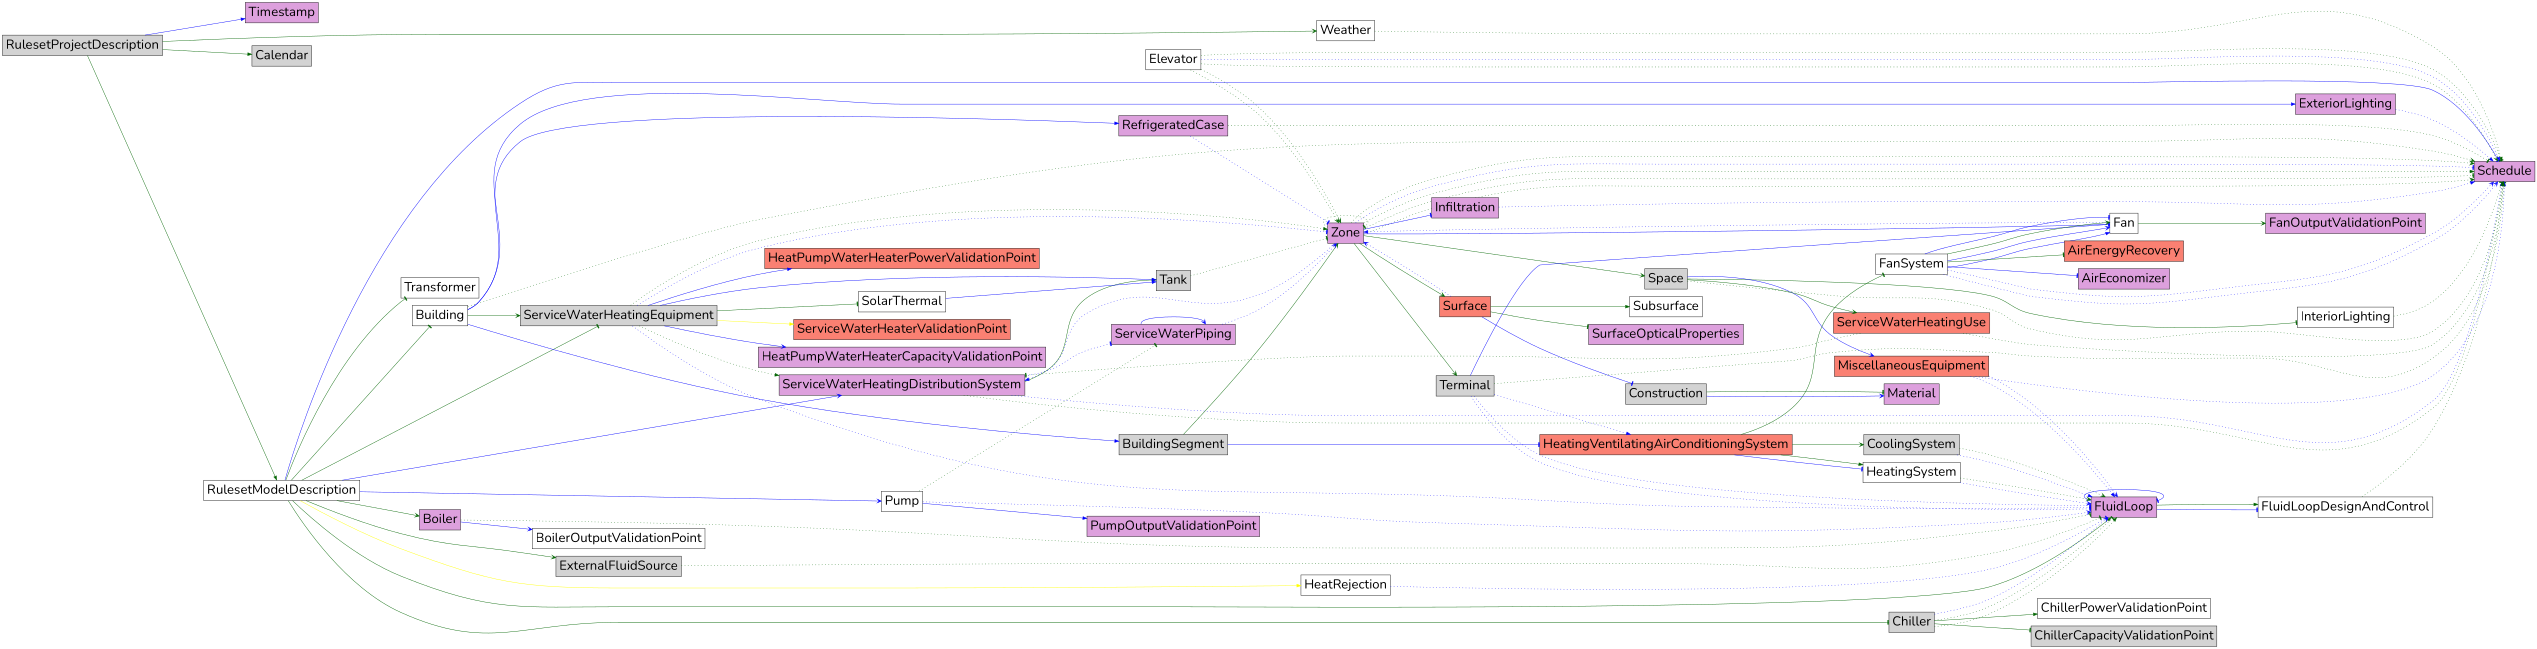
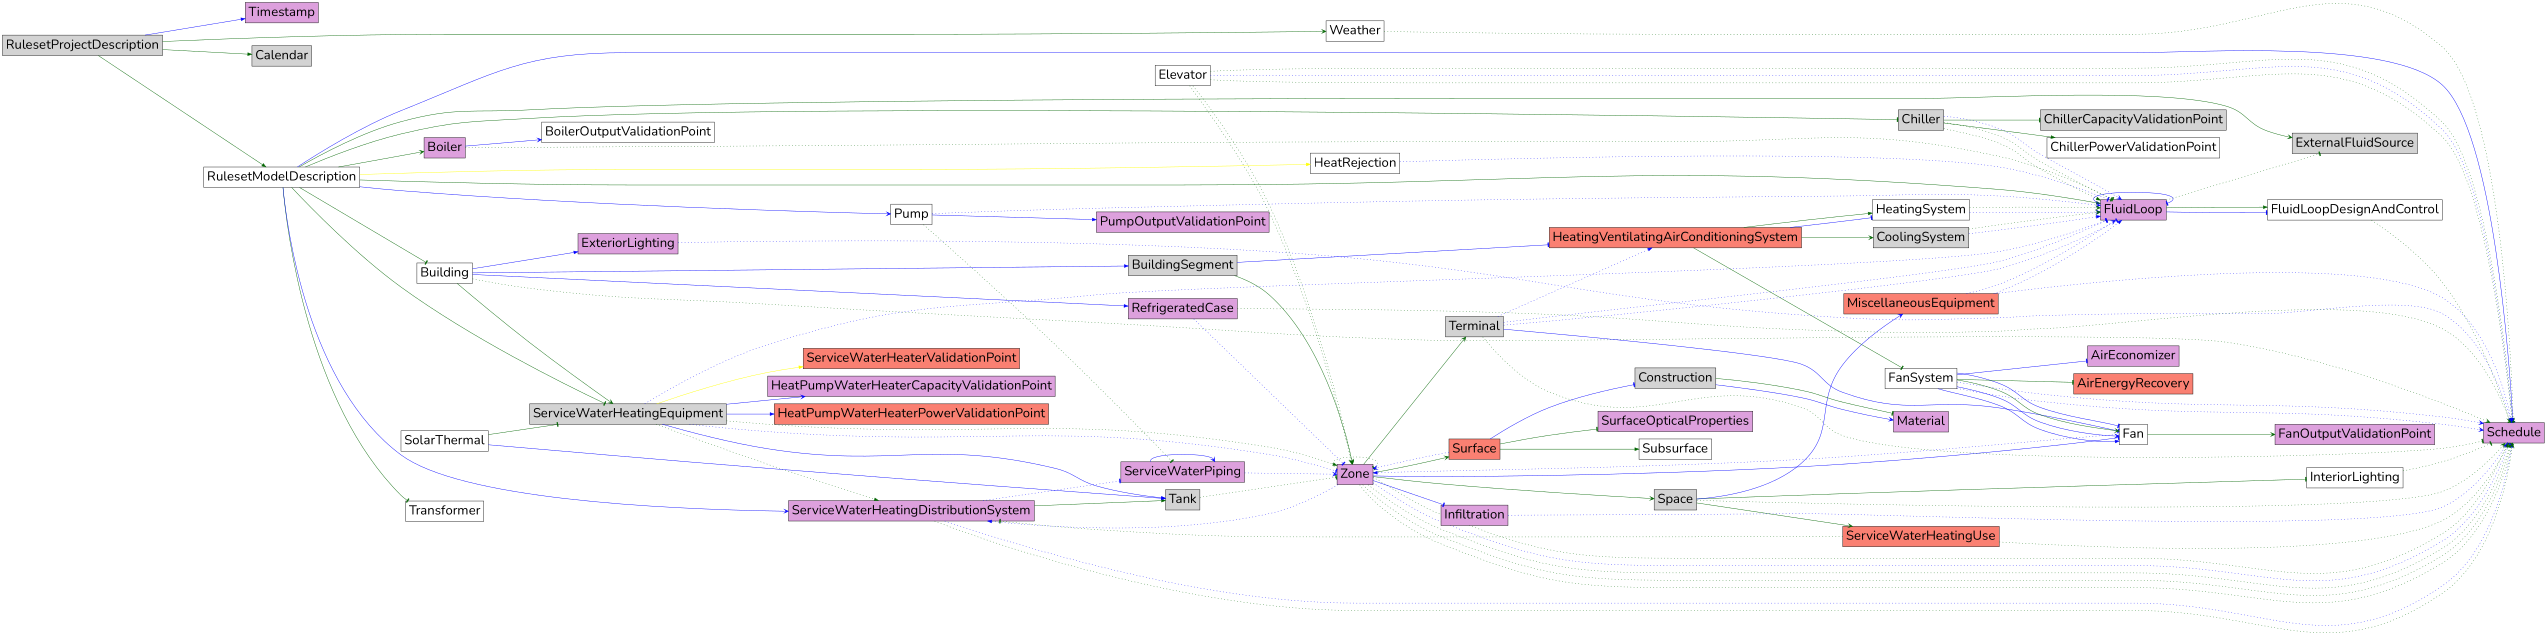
  digraph {
    fontname=Nunito
    rankdir=LR
    ranksep=1.4
    node [fillcolor=plum fontname=Nunito fontsize=32 shape=box style=filled]
    edge [arrowhead=tee color=darkgreen fontname=Nunito]
    RulesetProjectDescription [fillcolor=lightgrey height=0.7]
    Timestamp [height=0.7]
    RulesetModelDescription [fillcolor=white height=0.7]
    Calendar [fillcolor=lightgrey height=0.7]
    Weather [fillcolor=white height=0.7]
    Transformer [fillcolor=white height=0.7]
    Building [fillcolor=white height=0.7]
    Schedule [height=0.7]
    FluidLoop [height=0.7]
    ServiceWaterHeatingDistributionSystem [height=0.7]
    ServiceWaterHeatingEquipment [fillcolor=lightgrey height=0.7]
    Pump [fillcolor=white height=0.7]
    Boiler [height=0.7]
    Chiller [fillcolor=lightgrey height=0.7]
    HeatRejection [fillcolor=white height=0.7]
    ExternalFluidSource [fillcolor=lightgrey height=0.7]
    BuildingSegment [fillcolor=lightgrey height=0.7]
    ExteriorLighting [height=0.7]
    RefrigeratedCase [height=0.7]
    FluidLoopDesignAndControl [fillcolor=white height=0.7]
    ServiceWaterPiping [height=0.7]
    Tank [fillcolor=lightgrey height=0.7]
    Zone [height=0.7]
    SolarThermal [fillcolor=white height=0.7]
    ServiceWaterHeaterValidationPoint [fillcolor=salmon height=0.7]
    HeatPumpWaterHeaterCapacityValidationPoint [height=0.7]
    HeatPumpWaterHeaterPowerValidationPoint [fillcolor=salmon height=0.7]
    PumpOutputValidationPoint [height=0.7]
    BoilerOutputValidationPoint [fillcolor=white height=0.7]
    ChillerCapacityValidationPoint [fillcolor=lightgrey height=0.7]
    ChillerPowerValidationPoint [fillcolor=white height=0.7]
    HeatingVentilatingAirConditioningSystem [fillcolor=salmon height=0.7]
    Elevator [fillcolor=white height=0.7]
    Space [fillcolor=lightgrey height=0.7]
    Surface [fillcolor=salmon height=0.7]
    Infiltration [height=0.7]
    Terminal [fillcolor=lightgrey height=0.7]
    Fan [fillcolor=white height=0.7]
    FanSystem [fillcolor=white height=0.7]
    HeatingSystem [fillcolor=white height=0.7]
    CoolingSystem [fillcolor=lightgrey height=0.7]
    InteriorLighting [fillcolor=white height=0.7]
    MiscellaneousEquipment [fillcolor=salmon height=0.7]
    ServiceWaterHeatingUse [fillcolor=salmon height=0.7]
    Subsurface [fillcolor=white height=0.7]
    Construction [fillcolor=lightgrey height=0.7]
    SurfaceOpticalProperties [height=0.7]
    FanOutputValidationPoint [height=0.7]
    AirEconomizer [height=0.7]
    AirEnergyRecovery [fillcolor=salmon height=0.7]
    Material [height=0.7]
    RulesetProjectDescription -> Timestamp [arrowhead=normal color=blue]
    RulesetProjectDescription -> RulesetModelDescription [arrowhead=normal]
    RulesetProjectDescription -> Calendar [arrowhead=normal]
    RulesetProjectDescription -> Weather [arrowhead=vee]
    RulesetModelDescription -> Transformer
    RulesetModelDescription -> Building
    RulesetModelDescription -> Schedule [color=blue]
    RulesetModelDescription -> FluidLoop [arrowhead=normal]
    RulesetModelDescription -> ServiceWaterHeatingDistributionSystem [arrowhead=vee color=blue]
    RulesetModelDescription -> ServiceWaterHeatingEquipment
    RulesetModelDescription -> Pump [arrowhead=vee color=blue]
    RulesetModelDescription -> Boiler [arrowhead=vee]
    RulesetModelDescription -> Chiller
    RulesetModelDescription -> HeatRejection [color=yellow arrowhead=""]
    RulesetModelDescription -> ExternalFluidSource [arrowhead=vee]
    Weather -> Schedule [arrowhead=normal style=dotted]
    Building -> Schedule [arrowhead=vee style=dotted]
    Building -> ServiceWaterHeatingEquipment [arrowhead=vee]
    Building -> BuildingSegment [arrowhead=normal color=blue]
    Building -> ExteriorLighting [arrowhead=normal color=blue]
    Building -> RefrigeratedCase [arrowhead=normal color=blue]
    FluidLoop -> FluidLoop [color=blue]
    FluidLoop -> FluidLoopDesignAndControl [color=blue]
    FluidLoop -> FluidLoopDesignAndControl [arrowhead=normal]
    ServiceWaterHeatingDistributionSystem -> Schedule [arrowhead=vee style=dotted]
    ServiceWaterHeatingDistributionSystem -> Schedule [arrowhead=normal color=blue style=dotted]
    ServiceWaterHeatingDistributionSystem -> ServiceWaterPiping [color=blue style=dotted]
    ServiceWaterHeatingDistributionSystem -> Tank [arrowhead=normal]
    ServiceWaterHeatingEquipment -> FluidLoop [color=blue style=dotted]
    ServiceWaterHeatingEquipment -> ServiceWaterHeatingDistributionSystem [arrowhead=normal style=dotted]
    ServiceWaterHeatingEquipment -> Tank [arrowhead=normal color=blue]
    ServiceWaterHeatingEquipment -> Zone [color=blue style=dotted]
    ServiceWaterHeatingEquipment -> Zone [arrowhead=normal style=dotted]
-   ServiceWaterHeatingEquipment -> SolarThermal
+   SolarThermal -> ServiceWaterHeatingEquipment
    ServiceWaterHeatingEquipment -> ServiceWaterHeaterValidationPoint [color=yellow arrowhead=""]
    ServiceWaterHeatingEquipment -> HeatPumpWaterHeaterCapacityValidationPoint [arrowhead=vee color=blue]
    ServiceWaterHeatingEquipment -> HeatPumpWaterHeaterPowerValidationPoint [arrowhead=normal color=blue]
    Pump -> FluidLoop [arrowhead=vee color=blue style=dotted]
    Pump -> ServiceWaterPiping [style=dotted]
    Pump -> PumpOutputValidationPoint [arrowhead=normal color=blue]
    Boiler -> FluidLoop [style=dotted]
    Boiler -> BoilerOutputValidationPoint [arrowhead=vee color=blue]
    Chiller -> FluidLoop [arrowhead=normal style=dotted]
    Chiller -> FluidLoop [style=dotted]
    Chiller -> FluidLoop [arrowhead=vee color=blue style=dotted]
    Chiller -> ChillerCapacityValidationPoint
    Chiller -> ChillerPowerValidationPoint [arrowhead=normal]
    HeatRejection -> FluidLoop [color=blue style=dotted]
-   ExternalFluidSource -> FluidLoop [style=dotted]
+   FluidLoop -> ExternalFluidSource [style=dotted]
    BuildingSegment -> Zone [arrowhead=vee]
    BuildingSegment -> HeatingVentilatingAirConditioningSystem [color=blue]
    ExteriorLighting -> Schedule [arrowhead=normal color=blue style=dotted]
    RefrigeratedCase -> Schedule [style=dotted]
    RefrigeratedCase -> Zone [color=blue style=dotted]
    FluidLoopDesignAndControl -> Schedule [arrowhead=vee style=dotted]
    ServiceWaterPiping -> ServiceWaterPiping [arrowhead=vee color=blue]
    ServiceWaterPiping -> Zone [arrowhead=vee color=blue style=dotted]
    Tank -> Zone [style=dotted]
    Zone -> Schedule [arrowhead=vee style=dotted]
    Zone -> Schedule [style=dotted]
    Zone -> Schedule [arrowhead=normal style=dotted]
    Zone -> Schedule [color=blue style=dotted]
    Zone -> Schedule [arrowhead=vee style=dotted]
    Zone -> ServiceWaterHeatingDistributionSystem [arrowhead=normal color=blue style=dotted]
    Zone -> Zone [style=dotted]
    Zone -> Space [arrowhead=vee]
    Zone -> Surface [arrowhead=vee]
    Zone -> Infiltration [color=blue]
    Zone -> Terminal [arrowhead=vee]
    Zone -> Fan [color=blue]
    SolarThermal -> Tank [arrowhead=normal color=blue]
    HeatingVentilatingAirConditioningSystem -> FanSystem
    HeatingVentilatingAirConditioningSystem -> HeatingSystem [color=blue]
    HeatingVentilatingAirConditioningSystem -> HeatingSystem [arrowhead=normal]
    HeatingVentilatingAirConditioningSystem -> CoolingSystem [arrowhead=vee]
    Elevator -> Schedule [arrowhead=vee style=dotted]
    Elevator -> Schedule [arrowhead=normal color=blue style=dotted]
    Elevator -> Schedule [style=dotted]
    Elevator -> Zone [arrowhead=vee style=dotted]
    Elevator -> Zone [arrowhead=vee style=dotted]
    Space -> Schedule [arrowhead=vee style=dotted]
    Space -> InteriorLighting
    Space -> MiscellaneousEquipment [arrowhead=vee color=blue]
    Space -> ServiceWaterHeatingUse [arrowhead=vee]
    Surface -> Zone [arrowhead=vee color=blue style=dotted]
    Surface -> Subsurface [arrowhead=normal]
    Surface -> Construction [color=blue]
    Surface -> SurfaceOpticalProperties
    Infiltration -> Schedule [arrowhead=normal color=blue style=dotted]
    Terminal -> Schedule [style=dotted]
    Terminal -> FluidLoop [color=blue style=dotted]
    Terminal -> FluidLoop [color=blue style=dotted]
    Terminal -> HeatingVentilatingAirConditioningSystem [arrowhead=normal color=blue style=dotted]
    Terminal -> Fan [color=blue]
    Fan -> Zone [arrowhead=normal color=blue style=dotted]
    Fan -> FanOutputValidationPoint [arrowhead=vee]
    FanSystem -> Schedule [arrowhead=vee color=blue style=dotted]
    FanSystem -> Schedule [arrowhead=vee color=blue style=dotted]
    FanSystem -> Fan [arrowhead=normal color=blue]
    FanSystem -> Fan [arrowhead=vee color=blue]
    FanSystem -> Fan [arrowhead=vee]
    FanSystem -> Fan [color=blue]
    FanSystem -> AirEconomizer [color=blue]
    FanSystem -> AirEnergyRecovery
    HeatingSystem -> FluidLoop [arrowhead=vee color=blue style=dotted]
    HeatingSystem -> FluidLoop [arrowhead=vee style=dotted]
    CoolingSystem -> FluidLoop [arrowhead=normal color=blue style=dotted]
    CoolingSystem -> FluidLoop [arrowhead=vee style=dotted]
    InteriorLighting -> Schedule [style=dotted]
    MiscellaneousEquipment -> Schedule [arrowhead=normal color=blue style=dotted]
    MiscellaneousEquipment -> FluidLoop [arrowhead=normal color=blue style=dotted]
    MiscellaneousEquipment -> FluidLoop [arrowhead=vee color=blue style=dotted]
    ServiceWaterHeatingUse -> Schedule [arrowhead=normal style=dotted]
    ServiceWaterHeatingUse -> ServiceWaterHeatingDistributionSystem [style=dotted]
    Construction -> Material [arrowhead=vee color=blue]
    Construction -> Material
  }
